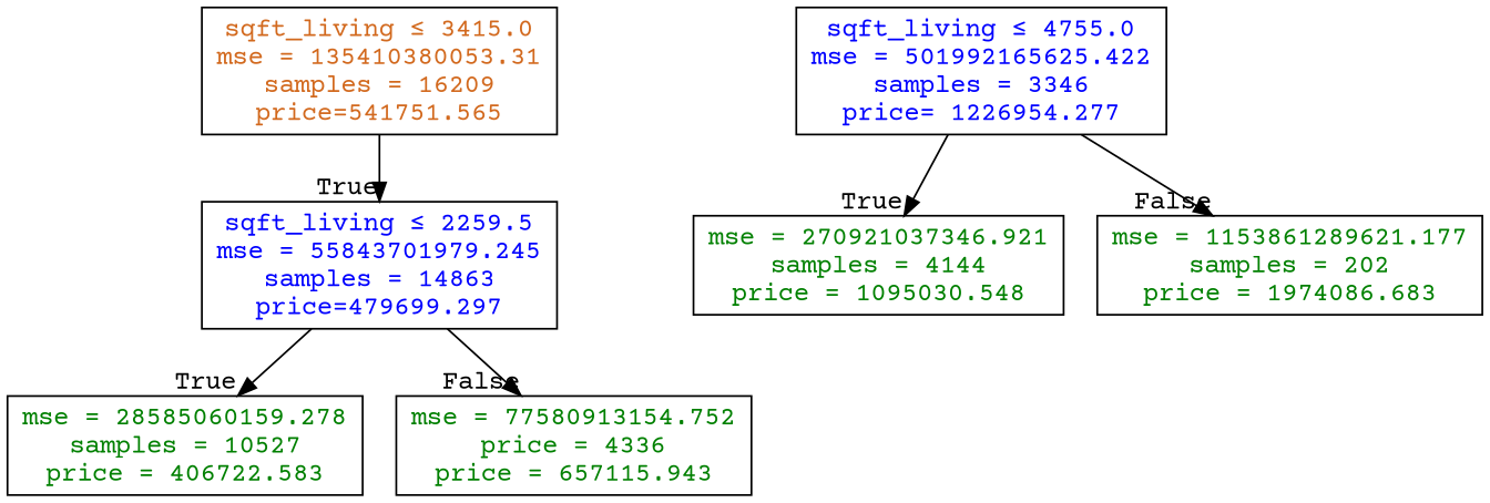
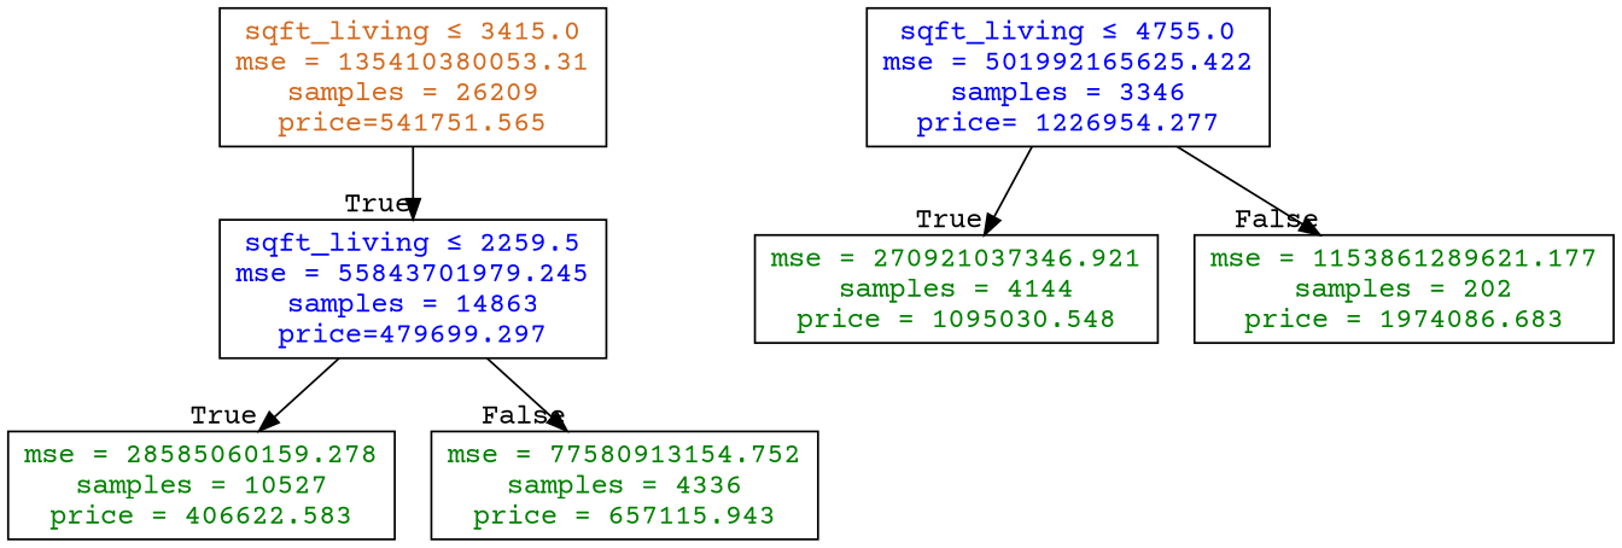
  digraph {
    fontname="Courier Prime"
    node [fillcolor="#FFFFFF" fontname="Courier Prime" shape=box style="filled,solid"]
    edge [fontname="Courier Prime" headlabel=True labelangle=45 labeldistance=2.5]
-   n1 [label=<<FONT COLOR="#D2691E">sqft_living &le; 3415.0<br/>mse = 135410380053.31<br/>samples = 16209<br/>price=541751.565<br/></FONT>>]
+   n1 [label=<<FONT COLOR="#D2691E">sqft_living &le; 3415.0<br/>mse = 135410380053.31<br/>samples = 26209<br/>price=541751.565<br/></FONT>>]
    n2 [label=<<FONT COLOR="#0000FF">sqft_living &le; 2259.5<br/>mse = 55843701979.245<br/>samples = 14863<br/>price=479699.297<br/></FONT>>]
-   n3 [label=<<FONT COLOR="#008000">mse = 28585060159.278<br/>samples = 10527<br/>price = 406722.583<br/></FONT>>]
-   n4 [label=<<FONT COLOR="#008000">mse = 77580913154.752<br/>price = 4336<br/>price = 657115.943<br/></FONT>>]
+   n3 [label=<<FONT COLOR="#008000">mse = 28585060159.278<br/>samples = 10527<br/>price = 406622.583<br/></FONT>>]
+   n4 [label=<<FONT COLOR="#008000">mse = 77580913154.752<br/>samples = 4336<br/>price = 657115.943<br/></FONT>>]
    n5 [label=<<FONT COLOR="#0000FF">sqft_living &le; 4755.0<br/>mse = 501992165625.422<br/>samples = 3346<br/>price= 1226954.277<br/></FONT>>]
    n6 [label=<<FONT COLOR="#008000">mse = 270921037346.921<br/>samples = 4144<br/>price = 1095030.548<br/></FONT>>]
    n7 [label=<<FONT COLOR="#008000">mse = 1153861289621.177<br/>samples = 202<br/>price = 1974086.683<br/></FONT>>]
    n1 -> n2
    n2 -> n3
    n2 -> n4 [headlabel=False labelangle=-45]
    n5 -> n6
    n5 -> n7 [headlabel=False labelangle=-45]
  }
